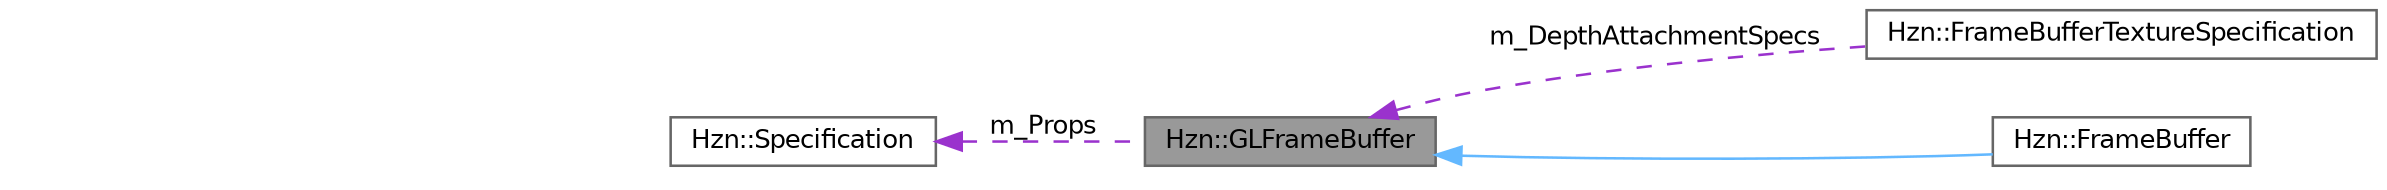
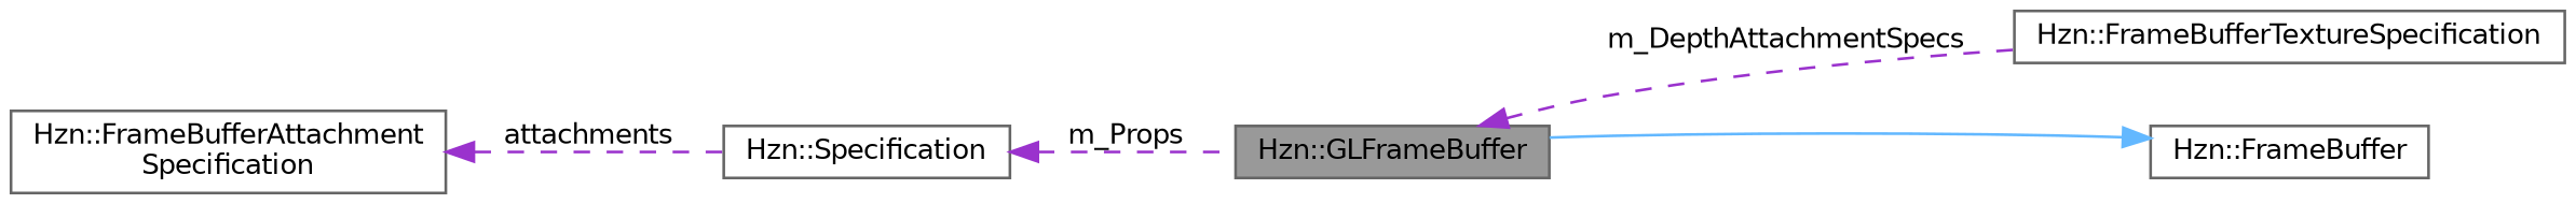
  digraph {
    rankdir=LR
    node [color=gray40 fillcolor=white fontname=Helvetica fontsize=10 shape=box style=filled]
    edge [color=darkorchid3 dir=back fontname=Helvetica fontsize=10 labelfontname=Helvetica labelfontsize=10 style=dashed]
    n1 [fillcolor=grey60 fontcolor=black height=0.2 label="Hzn::GLFrameBuffer" width=0.4]
    n2 [height=0.2 label="Hzn::FrameBufferTextureSpecification" width=0.4]
    n3 [height=0.2 label="Hzn::FrameBuffer" width=0.4]
    n4 [height=0.2 label="Hzn::Specification" width=0.4]
+   n5 [height=0.2 label="Hzn::FrameBufferAttachment\lSpecification" width=0.4]
    n1 -> n2 [label=" m_DepthAttachmentSpecs"]
-   n1 -> n3 [color=steelblue1 style=solid]
+   n3 -> n1 [color=steelblue1 style=solid]
    n4 -> n1 [label=" m_Props"]
+   n5 -> n4 [label=" attachments"]
  }
